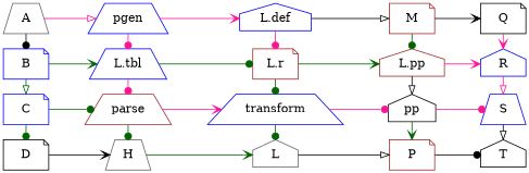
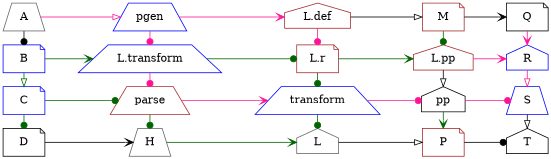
  digraph {
    rankdir=LR
    ranksep=0.6
    node [color=blue shape=trapezium]
    edge [arrowhead=dot color=darkgreen]
    A [color=gray40]
    B [shape=note]
    C [shape=note]
    D [color=black shape=note]
    n5 [label=pgen]
-   n6 [label="L.tbl"]
+   n6 [label="L.transform"]
    n7 [color=brown label=parse]
    H [color=gray40]
-   n9 [label="L.def" shape=house]
+   n9 [color=brown label="L.def" shape=house]
    n10 [color=brown label="L.r" shape=note]
    n11 [label=transform]
    L [color=gray40 shape=house]
    n13 [color=brown label="L.pp" shape=house]
    M [color=brown shape=note]
    n15 [color=black label=pp shape=house]
    P [color=brown shape=note]
    Q [color=black shape=note]
    R [shape=house]
    S
    T [color=black shape=house]
    subgraph sub_1 {
      A
      B
      C
      D
    }
    subgraph sub_2 {
      n5
      n6
      n7
      H
    }
    subgraph sub_3 {
      n9
      n10
      n11
      L
    }
    subgraph sub_4 {
      n13
      M
      n15
      P
    }
    subgraph sub_5 {
      Q
      R
      S
      T
    }
    A -> B [color=black constraint=false]
    A -> n5 [arrowhead=onormal color=deeppink]
    B -> C [arrowhead=onormal constraint=false]
    B -> n6 [arrowhead=vee]
    C -> D [constraint=false]
    C -> n7
    D -> H [arrowhead=vee color=black]
    n5 -> n6 [color=deeppink constraint=false]
    n5 -> n9 [arrowhead=vee color=deeppink]
    n6 -> n7 [color=deeppink constraint=false]
    n6 -> n10
    n7 -> H [constraint=false]
    n7 -> n11 [arrowhead=vee color=deeppink]
    H -> L [arrowhead=vee]
    n9 -> n10 [color=deeppink constraint=false]
    n9 -> M [arrowhead=onormal color=black]
    n10 -> n11 [constraint=false]
    n10 -> n13 [arrowhead=vee]
    n11 -> L [constraint=false]
    n11 -> n15 [color=deeppink]
    L -> P [arrowhead=onormal color=black]
    n13 -> n15 [arrowhead=onormal color=black constraint=false]
    n13 -> R [arrowhead=vee color=deeppink]
    M -> n13 [constraint=false]
    M -> Q [arrowhead=vee color=black]
    n15 -> P [arrowhead=vee constraint=false]
    n15 -> S [color=deeppink]
    P -> T [color=black]
    Q -> R [arrowhead=vee color=deeppink constraint=false]
    R -> S [arrowhead=onormal color=deeppink constraint=false]
    S -> T [arrowhead=onormal color=black constraint=false]
  }
